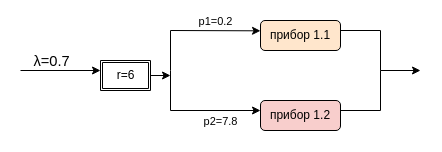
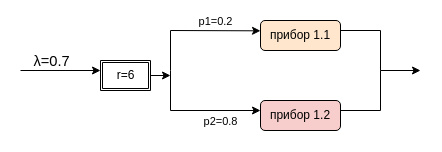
  <mxCell id="0" />
  <mxCell id="1" parent="0" />
  <mxCell id="2" value="" style="endArrow=classic;html=1;rounded=0;" edge="1" parent="1"><mxGeometry width="50" height="50" relative="1" as="geometry"><mxPoint x="20" y="70" as="sourcePoint" /><mxPoint x="100" y="70" as="targetPoint" /></mxGeometry></mxCell>
  <mxCell id="3" value="&lt;span style=&quot;font-size:11.0pt;line-height:107%;&lt;br/&gt;font-family:&amp;quot;Calibri&amp;quot;,sans-serif;mso-ascii-theme-font:minor-latin;mso-fareast-font-family:&lt;br/&gt;Calibri;mso-fareast-theme-font:minor-latin;mso-hansi-theme-font:minor-latin;&lt;br/&gt;mso-bidi-font-family:&amp;quot;Times New Roman&amp;quot;;mso-bidi-theme-font:minor-bidi;&lt;br/&gt;mso-ansi-language:RU;mso-fareast-language:EN-US;mso-bidi-language:AR-SA&quot;&gt;λ=0.7&lt;/span&gt;" style="edgeLabel;html=1;align=center;verticalAlign=middle;resizable=0;points=[];" vertex="1" connectable="0" parent="2"><mxGeometry x="-0.521" y="-1" relative="1" as="geometry"><mxPoint x="11" y="-11" as="offset" /></mxGeometry></mxCell>
  <mxCell id="4" style="edgeStyle=orthogonalEdgeStyle;rounded=0;orthogonalLoop=1;jettySize=auto;html=1;" edge="1" parent="1" source="5"><mxGeometry relative="1" as="geometry"><mxPoint x="170" y="75" as="targetPoint" /></mxGeometry></mxCell>
  <mxCell id="5" value="" style="verticalLabelPosition=bottom;verticalAlign=top;html=1;shape=mxgraph.basic.frame;dx=2;whiteSpace=wrap;" vertex="1" parent="1"><mxGeometry x="100" y="60" width="50" height="30" as="geometry" /></mxCell>
  <mxCell id="6" value="" style="endArrow=classic;html=1;rounded=0;entryX=0;entryY=0.344;entryDx=0;entryDy=0;entryPerimeter=0;" edge="1" parent="1" target="9"><mxGeometry width="50" height="50" relative="1" as="geometry"><mxPoint x="170" y="70" as="sourcePoint" /><mxPoint x="210" y="30" as="targetPoint" /><Array as="points"><mxPoint x="170" y="30" /></Array></mxGeometry></mxCell>
  <mxCell id="7" value="p1=0.2" style="edgeLabel;html=1;align=center;verticalAlign=middle;resizable=0;points=[];" vertex="1" connectable="0" parent="6"><mxGeometry x="0.288" y="1" relative="1" as="geometry"><mxPoint y="-9" as="offset" /></mxGeometry></mxCell>
  <mxCell id="8" value="" style="endArrow=classic;html=1;rounded=0;" edge="1" parent="1"><mxGeometry width="50" height="50" relative="1" as="geometry"><mxPoint x="170" y="70" as="sourcePoint" /><mxPoint x="260" y="110" as="targetPoint" /><Array as="points"><mxPoint x="170" y="110" /><mxPoint x="260" y="110" /></Array></mxGeometry></mxCell>
  <mxCell id="9" value="прибор 1.1" style="rounded=1;whiteSpace=wrap;html=1;fillColor=#ffe6cc;" vertex="1" parent="1"><mxGeometry x="260" y="20" width="80" height="30" as="geometry" /></mxCell>
  <mxCell id="10" value="прибор 1.2" style="rounded=1;whiteSpace=wrap;html=1;fillColor=#f8cecc;" vertex="1" parent="1"><mxGeometry x="260" y="100" width="80" height="30" as="geometry" /></mxCell>
  <mxCell id="11" value="" style="endArrow=none;html=1;rounded=0;" edge="1" parent="1"><mxGeometry width="50" height="50" relative="1" as="geometry"><mxPoint x="340" y="110" as="sourcePoint" /><mxPoint x="380" y="70" as="targetPoint" /><Array as="points"><mxPoint x="380" y="110" /></Array></mxGeometry></mxCell>
  <mxCell id="12" value="" style="endArrow=none;html=1;rounded=0;" edge="1" parent="1"><mxGeometry width="50" height="50" relative="1" as="geometry"><mxPoint x="340" y="30" as="sourcePoint" /><mxPoint x="380" y="70" as="targetPoint" /><Array as="points"><mxPoint x="380" y="30" /></Array></mxGeometry></mxCell>
  <mxCell id="13" value="" style="endArrow=classic;html=1;rounded=0;" edge="1" parent="1"><mxGeometry width="50" height="50" relative="1" as="geometry"><mxPoint x="380" y="70" as="sourcePoint" /><mxPoint x="420" y="70" as="targetPoint" /></mxGeometry></mxCell>
  <mxCell id="14" value="r=6" style="text;html=1;align=center;verticalAlign=middle;resizable=0;points=[];autosize=1;strokeColor=none;fillColor=none;" vertex="1" parent="1"><mxGeometry x="105" y="60" width="40" height="30" as="geometry" /></mxCell>
- <mxCell id="15" value="p2=7.8" style="edgeLabel;html=1;align=center;verticalAlign=middle;resizable=0;points=[];" vertex="1" connectable="0" parent="1"><mxGeometry x="219.999" y="120" as="geometry"><mxPoint as="offset" /></mxGeometry></mxCell>
+ <mxCell id="15" value="p2=0.8" style="edgeLabel;html=1;align=center;verticalAlign=middle;resizable=0;points=[];" vertex="1" connectable="0" parent="1"><mxGeometry x="219.999" y="120" as="geometry"><mxPoint as="offset" /></mxGeometry></mxCell>
